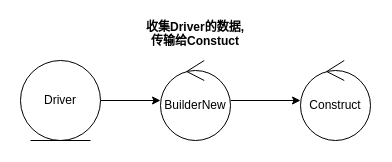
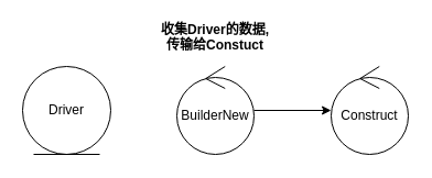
  <mxCell id="0" />
  <mxCell id="1" parent="0" />
- <mxCell id="2" style="edgeStyle=none;html=1;" parent="1" source="3" target="5" edge="1"><mxGeometry relative="1" as="geometry" /></mxCell>
  <mxCell id="3" value="Driver" style="ellipse;shape=umlEntity;whiteSpace=wrap;html=1;" parent="1" vertex="1"><mxGeometry x="20" y="60" width="80" height="80" as="geometry" /></mxCell>
  <mxCell id="4" style="edgeStyle=none;html=1;" parent="1" source="5" target="7" edge="1"><mxGeometry relative="1" as="geometry" /></mxCell>
  <mxCell id="5" value="BuilderNew" style="ellipse;shape=umlControl;whiteSpace=wrap;html=1;" parent="1" vertex="1"><mxGeometry x="160" y="60" width="70" height="80" as="geometry" /></mxCell>
  <mxCell id="6" value="收集Driver的数据,&#10;传输给Constuct" style="text;align=center;fontStyle=1;verticalAlign=middle;spacingLeft=3;spacingRight=3;strokeColor=none;rotatable=0;points=[[0,0.5],[1,0.5]];portConstraint=eastwest;" parent="1" vertex="1"><mxGeometry x="155" y="20" width="80" height="26" as="geometry" /></mxCell>
  <mxCell id="7" value="Construct" style="ellipse;shape=umlControl;whiteSpace=wrap;html=1;" parent="1" vertex="1"><mxGeometry x="300" y="60" width="70" height="80" as="geometry" /></mxCell>
